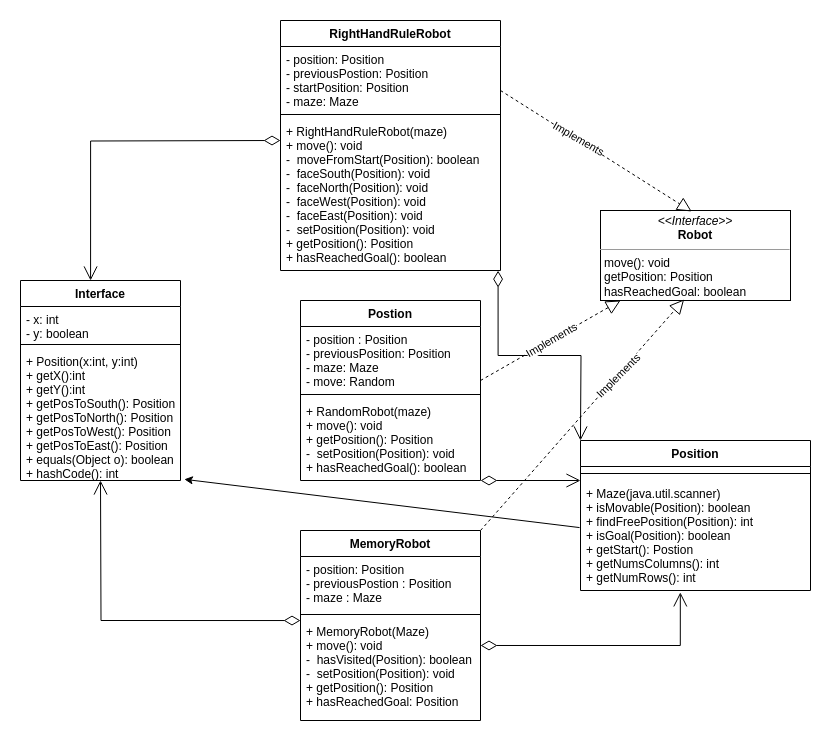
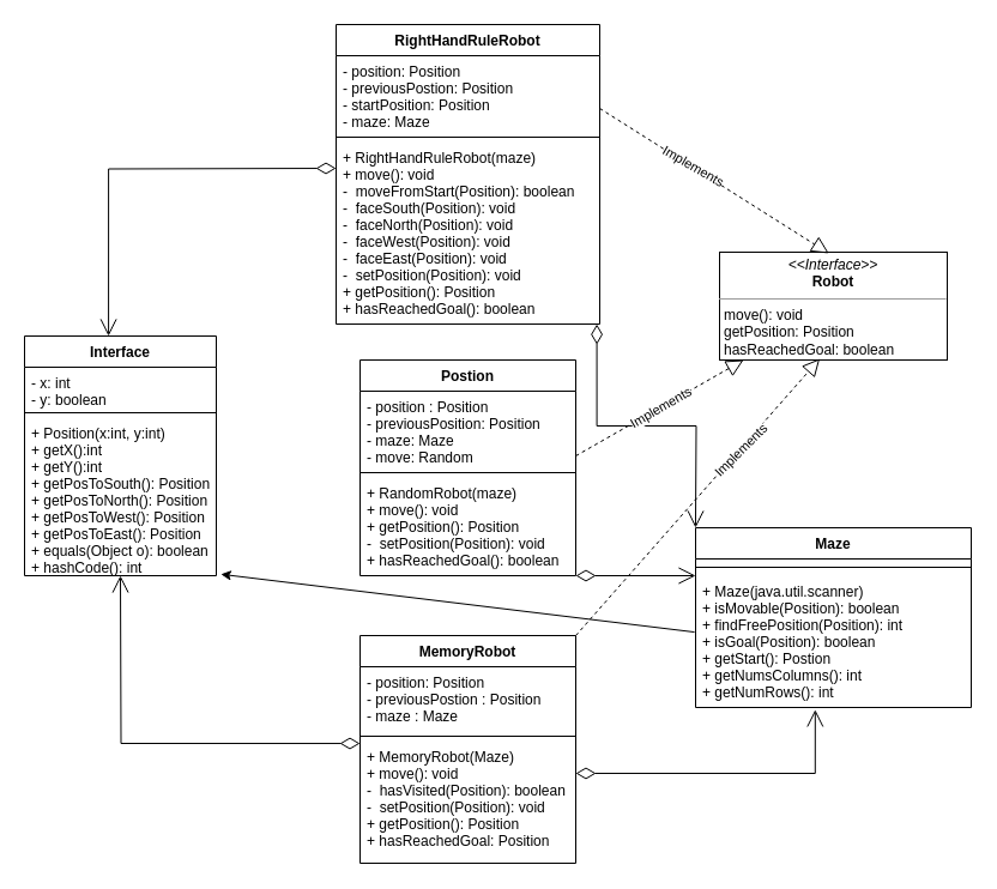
  <mxCell id="0" />
  <mxCell id="1" parent="0" />
  <mxCell id="2" value="Interface" style="swimlane;fontStyle=1;align=center;verticalAlign=top;childLayout=stackLayout;horizontal=1;startSize=26;horizontalStack=0;resizeParent=1;resizeParentMax=0;resizeLast=0;collapsible=1;marginBottom=0;" vertex="1" parent="1"><mxGeometry x="20" y="280" width="160" height="200" as="geometry" /></mxCell>
  <mxCell id="3" value="- x: int&#10;- y: boolean" style="text;strokeColor=none;fillColor=none;align=left;verticalAlign=top;spacingLeft=4;spacingRight=4;overflow=hidden;rotatable=0;points=[[0,0.5],[1,0.5]];portConstraint=eastwest;" vertex="1" parent="2"><mxGeometry y="26" width="160" height="34" as="geometry" /></mxCell>
  <mxCell id="4" value="" style="line;strokeWidth=1;fillColor=none;align=left;verticalAlign=middle;spacingTop=-1;spacingLeft=3;spacingRight=3;rotatable=0;labelPosition=right;points=[];portConstraint=eastwest;" vertex="1" parent="2"><mxGeometry y="60" width="160" height="8" as="geometry" /></mxCell>
  <mxCell id="5" value="+ Position(x:int, y:int)&#10;+ getX():int&#10;+ getY():int&#10;+ getPosToSouth(): Position&#10;+ getPosToNorth(): Position&#10;+ getPosToWest(): Position&#10;+ getPosToEast(): Position&#10;+ equals(Object o): boolean&#10;+ hashCode(): int" style="text;strokeColor=none;fillColor=none;align=left;verticalAlign=top;spacingLeft=4;spacingRight=4;overflow=hidden;rotatable=0;points=[[0,0.5],[1,0.5]];portConstraint=eastwest;" vertex="1" parent="2"><mxGeometry y="68" width="160" height="132" as="geometry" /></mxCell>
  <mxCell id="6" value="MemoryRobot" style="swimlane;fontStyle=1;align=center;verticalAlign=top;childLayout=stackLayout;horizontal=1;startSize=26;horizontalStack=0;resizeParent=1;resizeParentMax=0;resizeLast=0;collapsible=1;marginBottom=0;" vertex="1" parent="1"><mxGeometry x="300" y="530" width="180" height="190" as="geometry" /></mxCell>
  <mxCell id="7" value="- position: Position&#10;- previousPostion : Position&#10;- maze : Maze" style="text;strokeColor=none;fillColor=none;align=left;verticalAlign=top;spacingLeft=4;spacingRight=4;overflow=hidden;rotatable=0;points=[[0,0.5],[1,0.5]];portConstraint=eastwest;" vertex="1" parent="6"><mxGeometry y="26" width="180" height="54" as="geometry" /></mxCell>
  <mxCell id="8" value="" style="line;strokeWidth=1;fillColor=none;align=left;verticalAlign=middle;spacingTop=-1;spacingLeft=3;spacingRight=3;rotatable=0;labelPosition=right;points=[];portConstraint=eastwest;" vertex="1" parent="6"><mxGeometry y="80" width="180" height="8" as="geometry" /></mxCell>
  <mxCell id="9" value="+ MemoryRobot(Maze)&#10;+ move(): void&#10;-  hasVisited(Position): boolean&#10;-  setPosition(Position): void&#10;+ getPosition(): Position&#10;+ hasReachedGoal: Position" style="text;strokeColor=none;fillColor=none;align=left;verticalAlign=top;spacingLeft=4;spacingRight=4;overflow=hidden;rotatable=0;points=[[0,0.5],[1,0.5]];portConstraint=eastwest;" vertex="1" parent="6"><mxGeometry y="88" width="180" height="102" as="geometry" /></mxCell>
  <mxCell id="10" value="Postion" style="swimlane;fontStyle=1;align=center;verticalAlign=top;childLayout=stackLayout;horizontal=1;startSize=26;horizontalStack=0;resizeParent=1;resizeParentMax=0;resizeLast=0;collapsible=1;marginBottom=0;" vertex="1" parent="1"><mxGeometry x="300" y="300" width="180" height="180" as="geometry" /></mxCell>
  <mxCell id="11" value="- position : Position&#10;- previousPosition: Position&#10;- maze: Maze&#10;- move: Random" style="text;strokeColor=none;fillColor=none;align=left;verticalAlign=top;spacingLeft=4;spacingRight=4;overflow=hidden;rotatable=0;points=[[0,0.5],[1,0.5]];portConstraint=eastwest;" vertex="1" parent="10"><mxGeometry y="26" width="180" height="64" as="geometry" /></mxCell>
  <mxCell id="12" value="" style="line;strokeWidth=1;fillColor=none;align=left;verticalAlign=middle;spacingTop=-1;spacingLeft=3;spacingRight=3;rotatable=0;labelPosition=right;points=[];portConstraint=eastwest;" vertex="1" parent="10"><mxGeometry y="90" width="180" height="8" as="geometry" /></mxCell>
  <mxCell id="13" value="+ RandomRobot(maze)&#10;+ move(): void&#10;+ getPosition(): Position&#10;-  setPosition(Position): void&#10;+ hasReachedGoal(): boolean" style="text;strokeColor=none;fillColor=none;align=left;verticalAlign=top;spacingLeft=4;spacingRight=4;overflow=hidden;rotatable=0;points=[[0,0.5],[1,0.5]];portConstraint=eastwest;" vertex="1" parent="10"><mxGeometry y="98" width="180" height="82" as="geometry" /></mxCell>
- <mxCell id="14" value="Position" style="swimlane;fontStyle=1;align=center;verticalAlign=top;childLayout=stackLayout;horizontal=1;startSize=26;horizontalStack=0;resizeParent=1;resizeParentMax=0;resizeLast=0;collapsible=1;marginBottom=0;" vertex="1" parent="1"><mxGeometry x="580" y="440" width="230" height="150" as="geometry" /></mxCell>
+ <mxCell id="14" value="Maze" style="swimlane;fontStyle=1;align=center;verticalAlign=top;childLayout=stackLayout;horizontal=1;startSize=26;horizontalStack=0;resizeParent=1;resizeParentMax=0;resizeLast=0;collapsible=1;marginBottom=0;" vertex="1" parent="1"><mxGeometry x="580" y="440" width="230" height="150" as="geometry" /></mxCell>
  <mxCell id="15" value="" style="endArrow=open;html=1;endSize=12;startArrow=diamondThin;startSize=14;startFill=0;edgeStyle=orthogonalEdgeStyle;align=left;verticalAlign=bottom;rounded=0;exitX=0.989;exitY=1.001;exitDx=0;exitDy=0;exitPerimeter=0;" edge="1" parent="14" source="22"><mxGeometry x="-1" y="3" relative="1" as="geometry"><mxPoint x="-80.03" y="-160" as="sourcePoint" /><mxPoint x="-0.03" as="targetPoint" /></mxGeometry></mxCell>
  <mxCell id="16" value="" style="line;strokeWidth=1;fillColor=none;align=left;verticalAlign=middle;spacingTop=-1;spacingLeft=3;spacingRight=3;rotatable=0;labelPosition=right;points=[];portConstraint=eastwest;" vertex="1" parent="14"><mxGeometry y="26" width="230" height="14" as="geometry" /></mxCell>
  <mxCell id="17" value="+ Maze(java.util.scanner)&#10;+ isMovable(Position): boolean&#10;+ findFreePosition(Position): int&#10;+ isGoal(Position): boolean&#10;+ getStart(): Postion&#10;+ getNumsColumns(): int&#10;+ getNumRows(): int" style="text;strokeColor=none;fillColor=none;align=left;verticalAlign=top;spacingLeft=4;spacingRight=4;overflow=hidden;rotatable=0;points=[[0,0.5],[1,0.5]];portConstraint=eastwest;" vertex="1" parent="14"><mxGeometry y="40" width="230" height="110" as="geometry" /></mxCell>
  <mxCell id="18" value="RightHandRuleRobot" style="swimlane;fontStyle=1;align=center;verticalAlign=top;childLayout=stackLayout;horizontal=1;startSize=26;horizontalStack=0;resizeParent=1;resizeParentMax=0;resizeLast=0;collapsible=1;marginBottom=0;" vertex="1" parent="1"><mxGeometry x="280" width="220" height="250" as="geometry" y="20" /></mxCell>
  <mxCell id="19" value="- position: Position&#10;- previousPostion: Position&#10;- startPosition: Position&#10;- maze: Maze" style="text;strokeColor=none;fillColor=none;align=left;verticalAlign=top;spacingLeft=4;spacingRight=4;overflow=hidden;rotatable=0;points=[[0,0.5],[1,0.5]];portConstraint=eastwest;" vertex="1" parent="18"><mxGeometry y="26" width="220" height="64" as="geometry" /></mxCell>
  <mxCell id="20" value="" style="line;strokeWidth=1;fillColor=none;align=left;verticalAlign=middle;spacingTop=-1;spacingLeft=3;spacingRight=3;rotatable=0;labelPosition=right;points=[];portConstraint=eastwest;" vertex="1" parent="18"><mxGeometry y="90" width="220" height="8" as="geometry" /></mxCell>
  <mxCell id="21" value="" style="endArrow=open;html=1;endSize=12;startArrow=diamondThin;startSize=14;startFill=0;edgeStyle=orthogonalEdgeStyle;align=left;verticalAlign=bottom;rounded=0;entryX=0.438;entryY=0;entryDx=0;entryDy=0;entryPerimeter=0;" edge="1" parent="18" target="2"><mxGeometry x="-1" y="3" relative="1" as="geometry"><mxPoint y="120" as="sourcePoint" /><mxPoint x="160" y="120" as="targetPoint" /></mxGeometry></mxCell>
  <mxCell id="22" value="+ RightHandRuleRobot(maze)&#10;+ move(): void&#10;-  moveFromStart(Position): boolean&#10;-  faceSouth(Position): void&#10;-  faceNorth(Position): void&#10;-  faceWest(Position): void&#10;-  faceEast(Position): void&#10;-  setPosition(Position): void&#10;+ getPosition(): Position&#10;+ hasReachedGoal(): boolean" style="text;strokeColor=none;fillColor=none;align=left;verticalAlign=top;spacingLeft=4;spacingRight=4;overflow=hidden;rotatable=0;points=[[0,0.5],[1,0.5]];portConstraint=eastwest;" vertex="1" parent="18"><mxGeometry y="98" width="220" height="152" as="geometry" /></mxCell>
  <mxCell id="23" value="&lt;p style=&quot;margin: 0px ; margin-top: 4px ; text-align: center&quot;&gt;&lt;i&gt;&amp;lt;&amp;lt;Interface&amp;gt;&amp;gt;&lt;/i&gt;&lt;br&gt;&lt;b&gt;Robot&lt;/b&gt;&lt;/p&gt;&lt;hr size=&quot;1&quot;&gt;&lt;p style=&quot;margin: 0px ; margin-left: 4px&quot;&gt;move(): void&lt;br&gt;&lt;/p&gt;&lt;p style=&quot;margin: 0px ; margin-left: 4px&quot;&gt;getPosition: Position&lt;/p&gt;&lt;p style=&quot;margin: 0px ; margin-left: 4px&quot;&gt;hasReachedGoal: boolean&lt;/p&gt;" style="verticalAlign=top;align=left;overflow=fill;fontSize=12;fontFamily=Helvetica;html=1;" vertex="1" parent="1"><mxGeometry x="600" y="210" width="190" height="90" as="geometry" /></mxCell>
  <mxCell id="24" value="" style="endArrow=classic;html=1;rounded=0;exitX=-0.004;exitY=0.428;exitDx=0;exitDy=0;exitPerimeter=0;entryX=1.024;entryY=0.991;entryDx=0;entryDy=0;entryPerimeter=0;" edge="1" parent="1" source="17" target="5"><mxGeometry width="50" height="50" relative="1" as="geometry"><mxPoint x="130" y="500" as="sourcePoint" /><mxPoint x="180" y="450" as="targetPoint" /></mxGeometry></mxCell>
  <mxCell id="25" value="" style="endArrow=open;html=1;endSize=12;startArrow=diamondThin;startSize=14;startFill=0;edgeStyle=orthogonalEdgeStyle;align=left;verticalAlign=bottom;rounded=0;exitX=0;exitY=0.02;exitDx=0;exitDy=0;exitPerimeter=0;" edge="1" parent="1" source="9"><mxGeometry x="-1" y="3" relative="1" as="geometry"><mxPoint x="-50" y="520" as="sourcePoint" /><mxPoint x="100" y="480" as="targetPoint" /></mxGeometry></mxCell>
  <mxCell id="26" value="" style="endArrow=open;html=1;endSize=12;startArrow=diamondThin;startSize=14;startFill=0;edgeStyle=orthogonalEdgeStyle;align=left;verticalAlign=bottom;rounded=0;entryX=0.434;entryY=1.017;entryDx=0;entryDy=0;entryPerimeter=0;" edge="1" parent="1" target="17"><mxGeometry x="-1" y="3" relative="1" as="geometry"><mxPoint x="480" y="644.99" as="sourcePoint" /><mxPoint x="680" y="604.99" as="targetPoint" /><Array as="points"><mxPoint x="680" y="645" /></Array></mxGeometry></mxCell>
  <mxCell id="27" value="" style="endArrow=open;html=1;endSize=12;startArrow=diamondThin;startSize=14;startFill=0;edgeStyle=orthogonalEdgeStyle;align=left;verticalAlign=bottom;rounded=0;" edge="1" parent="1"><mxGeometry x="-1" y="3" relative="1" as="geometry"><mxPoint x="480" y="480" as="sourcePoint" /><mxPoint x="580" y="480" as="targetPoint" /></mxGeometry></mxCell>
  <mxCell id="28" value="" style="endArrow=block;dashed=1;endFill=0;endSize=12;html=1;rounded=0;entryX=0.48;entryY=0.011;entryDx=0;entryDy=0;entryPerimeter=0;" edge="1" parent="1" target="23"><mxGeometry width="160" relative="1" as="geometry"><mxPoint x="500" y="90" as="sourcePoint" /><mxPoint x="660" y="90" as="targetPoint" /><Array as="points" /></mxGeometry></mxCell>
  <mxCell id="29" value="Implements" style="edgeLabel;html=1;align=center;verticalAlign=middle;resizable=0;points=[];rotation=30;" vertex="1" connectable="0" parent="28"><mxGeometry x="-0.194" y="1" relative="1" as="geometry"><mxPoint as="offset" /></mxGeometry></mxCell>
  <mxCell id="30" value="" style="endArrow=block;dashed=1;endFill=0;endSize=12;html=1;rounded=0;exitX=1;exitY=0;exitDx=0;exitDy=0;entryX=0.44;entryY=0.988;entryDx=0;entryDy=0;entryPerimeter=0;" edge="1" parent="1" source="6" target="23"><mxGeometry width="160" relative="1" as="geometry"><mxPoint x="520" y="299.43" as="sourcePoint" /><mxPoint x="680" y="299.43" as="targetPoint" /></mxGeometry></mxCell>
  <mxCell id="31" value="Implements" style="edgeLabel;html=1;align=center;verticalAlign=middle;resizable=0;points=[];rotation=-45;" vertex="1" connectable="0" parent="30"><mxGeometry x="0.337" y="-1" relative="1" as="geometry"><mxPoint as="offset" /></mxGeometry></mxCell>
  <mxCell id="32" value="" style="endArrow=block;dashed=1;endFill=0;endSize=12;html=1;rounded=0;exitX=1;exitY=0.844;exitDx=0;exitDy=0;exitPerimeter=0;" edge="1" parent="1" source="11"><mxGeometry width="160" relative="1" as="geometry"><mxPoint x="460" y="300" as="sourcePoint" /><mxPoint x="620" y="300" as="targetPoint" /></mxGeometry></mxCell>
  <mxCell id="33" value="Implements" style="edgeLabel;html=1;align=center;verticalAlign=middle;resizable=0;points=[];rotation=-30;" vertex="1" connectable="0" parent="32"><mxGeometry x="0.004" relative="1" as="geometry"><mxPoint as="offset" /></mxGeometry></mxCell>
